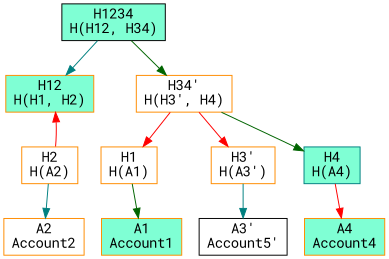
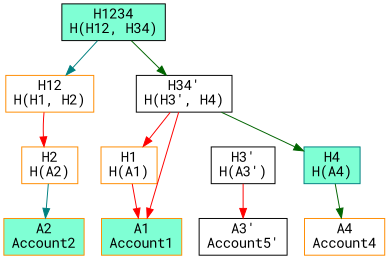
  digraph {
    fontname="Roboto Mono"
    splines=line
    node [color=darkorange fillcolor=white fontname="Roboto Mono" shape=rectangle style=filled]
    edge [color=red fontname="Roboto Mono"]
    n1 [label="H1\nH(A1)"]
    n2 [fillcolor=aquamarine label="A1\nAccount1"]
    n3 [label="H2\nH(A2)"]
-   n4 [label="A2\nAccount2"]
-   n5 [label="H3'\nH(A3')"]
+   n4 [fillcolor=aquamarine label="A2\nAccount2"]
+   n5 [color=black label="H3'\nH(A3')"]
    n6 [color=black label="A3'\nAccount5'"]
    n7 [color=teal fillcolor=aquamarine label="H4\nH(A4)"]
-   n8 [fillcolor=aquamarine label="A4\nAccount4"]
-   n9 [fillcolor=aquamarine label="H12\nH(H1, H2)"]
-   n10 [label="H34'\nH(H3', H4)"]
+   n8 [label="A4\nAccount4"]
+   n9 [label="H12\nH(H1, H2)"]
+   n10 [color=black label="H34'\nH(H3', H4)"]
    n11 [color=black fillcolor=aquamarine label="H1234\nH(H12, H34)"]
-   n1 -> n2 [color=darkgreen]
+   n1 -> n2
    n3 -> n4 [color=teal]
-   n5 -> n6 [color=teal]
-   n7 -> n8
-   n3 -> n9
+   n5 -> n6
+   n7 -> n8 [color=darkgreen]
+   n9 -> n3
    n10 -> n1
-   n10 -> n5
+   n10 -> n2
    n10 -> n7 [color=darkgreen]
    n11 -> n9 [color=teal]
    n11 -> n10 [color=darkgreen]
  }
